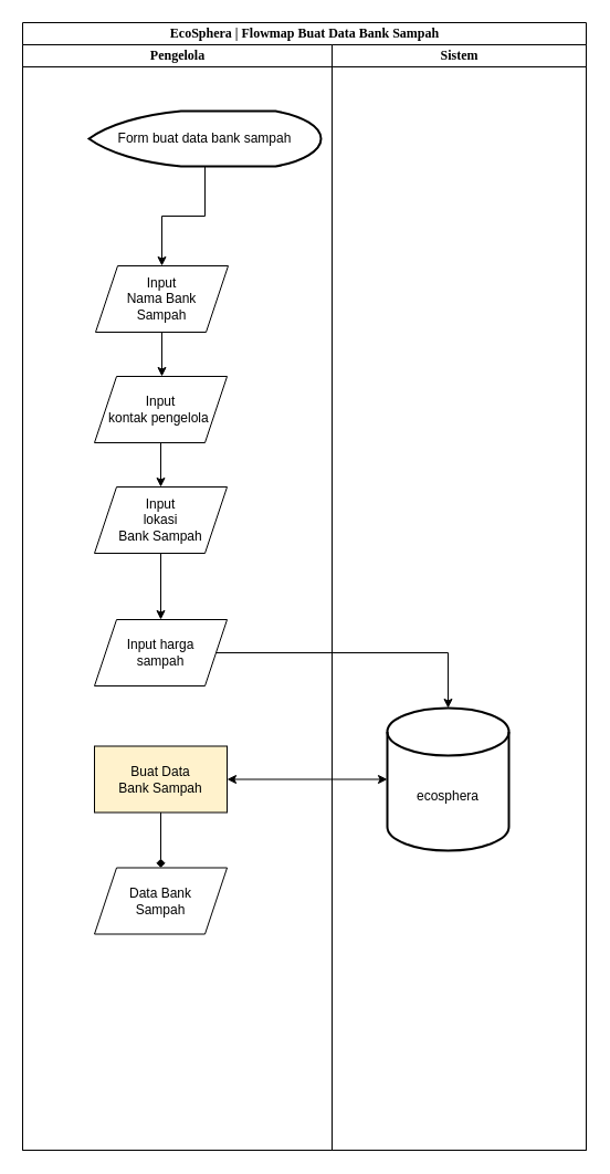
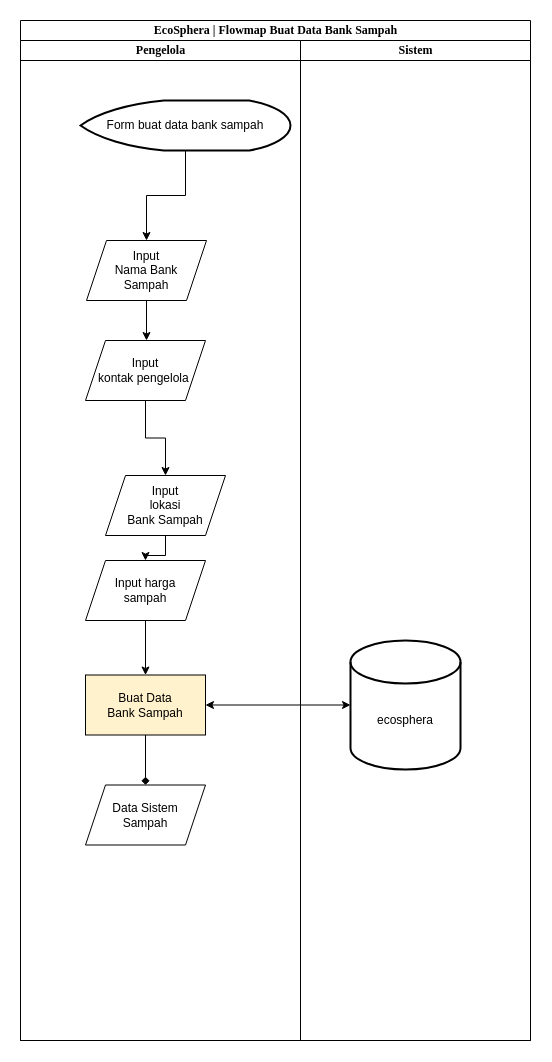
  <mxCell id="0" />
  <mxCell id="1" parent="0" />
  <mxCell id="2" value="&lt;font style=&quot;font-size: 12px;&quot;&gt;EcoSphera | Flowmap Buat Data Bank Sampah&lt;/font&gt;" style="swimlane;html=1;childLayout=stackLayout;startSize=20;rounded=0;shadow=0;labelBackgroundColor=none;strokeWidth=1;fontFamily=Times New Roman;fontSize=8;align=center;" parent="1" vertex="1"><mxGeometry x="20" y="20" width="510" height="1020" as="geometry" /></mxCell>
  <mxCell id="3" value="" style="endArrow=classic;startArrow=classic;html=1;rounded=0;entryX=0;entryY=0.5;entryDx=0;entryDy=0;entryPerimeter=0;" parent="2" source="15" target="20" edge="1"><mxGeometry width="50" height="50" relative="1" as="geometry"><mxPoint x="250" y="714.5" as="sourcePoint" /><mxPoint x="300" y="664.5" as="targetPoint" /></mxGeometry></mxCell>
  <mxCell id="4" value="Pengelola" style="swimlane;html=1;startSize=20;fontFamily=Times New Roman;" parent="2" vertex="1"><mxGeometry y="20" width="280" height="1000" as="geometry"><mxRectangle y="20" width="40" height="1000" as="alternateBounds" /></mxGeometry></mxCell>
  <mxCell id="5" style="edgeStyle=elbowEdgeStyle;rounded=0;orthogonalLoop=1;jettySize=auto;html=1;entryX=0.5;entryY=0;entryDx=0;entryDy=0;entryPerimeter=0;" parent="4" edge="1"><mxGeometry relative="1" as="geometry"><mxPoint x="124.793" y="559.793" as="sourcePoint" /></mxGeometry></mxCell>
  <mxCell id="6" style="edgeStyle=orthogonalEdgeStyle;rounded=0;orthogonalLoop=1;jettySize=auto;html=1;" parent="4" source="7" target="8" edge="1"><mxGeometry relative="1" as="geometry" /></mxCell>
  <mxCell id="7" value="Form buat data bank sampah" style="strokeWidth=2;html=1;shape=mxgraph.flowchart.display;whiteSpace=wrap;" parent="4" vertex="1"><mxGeometry x="60" y="60" width="210" height="50" as="geometry" /></mxCell>
  <mxCell id="8" value="Input&lt;br&gt;Nama Bank&lt;br&gt;Sampah" style="shape=parallelogram;perimeter=parallelogramPerimeter;whiteSpace=wrap;html=1;fixedSize=1;" parent="4" vertex="1"><mxGeometry x="66" y="200" width="120" height="60" as="geometry" /></mxCell>
  <mxCell id="9" value="Input&lt;br&gt;kontak pengelola&amp;nbsp;" style="shape=parallelogram;perimeter=parallelogramPerimeter;whiteSpace=wrap;html=1;fixedSize=1;" parent="4" vertex="1"><mxGeometry x="65" y="300" width="120" height="60" as="geometry" /></mxCell>
  <mxCell id="10" value="" style="edgeStyle=orthogonalEdgeStyle;rounded=0;orthogonalLoop=1;jettySize=auto;html=1;" parent="4" source="8" target="9" edge="1"><mxGeometry relative="1" as="geometry"><Array as="points"><mxPoint x="125" y="260" /><mxPoint x="125" y="260" /></Array></mxGeometry></mxCell>
  <mxCell id="11" style="edgeStyle=orthogonalEdgeStyle;rounded=0;orthogonalLoop=1;jettySize=auto;html=1;entryX=0.5;entryY=0;entryDx=0;entryDy=0;" parent="4" source="12" target="18" edge="1"><mxGeometry relative="1" as="geometry" /></mxCell>
- <mxCell id="12" value="Input&lt;br&gt;lokasi&lt;br&gt;Bank Sampah" style="shape=parallelogram;perimeter=parallelogramPerimeter;whiteSpace=wrap;html=1;fixedSize=1;" parent="4" vertex="1"><mxGeometry x="65" y="400" width="120" height="60" as="geometry" /></mxCell>
+ <mxCell id="12" value="Input&lt;br&gt;lokasi&lt;br&gt;Bank Sampah" style="shape=parallelogram;perimeter=parallelogramPerimeter;whiteSpace=wrap;html=1;fixedSize=1;" parent="4" vertex="1"><mxGeometry x="85" y="435" width="120" height="60" as="geometry" /></mxCell>
  <mxCell id="13" value="" style="edgeStyle=orthogonalEdgeStyle;rounded=0;orthogonalLoop=1;jettySize=auto;html=1;" parent="4" source="9" target="12" edge="1"><mxGeometry relative="1" as="geometry" /></mxCell>
  <mxCell id="14" style="edgeStyle=orthogonalEdgeStyle;rounded=0;orthogonalLoop=1;jettySize=auto;html=1;entryX=0.5;entryY=0;entryDx=0;entryDy=0;endArrow=diamond;" parent="4" source="15" target="16" edge="1"><mxGeometry relative="1" as="geometry" /></mxCell>
  <mxCell id="15" value="Buat Data&lt;br&gt;Bank Sampah" style="rounded=0;whiteSpace=wrap;html=1;fillColor=#fff2cc;" parent="4" vertex="1"><mxGeometry x="65" y="634.5" width="120" height="60" as="geometry" /></mxCell>
- <mxCell id="16" value="Data Bank&lt;br&gt;Sampah" style="shape=parallelogram;perimeter=parallelogramPerimeter;whiteSpace=wrap;html=1;fixedSize=1;" parent="4" vertex="1"><mxGeometry x="65" y="744.5" width="120" height="60" as="geometry" /></mxCell>
- <mxCell id="17" style="edgeStyle=orthogonalEdgeStyle;rounded=0;orthogonalLoop=1;jettySize=auto;html=1;" parent="4" source="18" target="20" edge="1"><mxGeometry relative="1" as="geometry" /></mxCell>
+ <mxCell id="16" value="Data Sistem&lt;br&gt;Sampah" style="shape=parallelogram;perimeter=parallelogramPerimeter;whiteSpace=wrap;html=1;fixedSize=1;" parent="4" vertex="1"><mxGeometry x="65" y="744.5" width="120" height="60" as="geometry" /></mxCell>
+ <mxCell id="17" style="edgeStyle=orthogonalEdgeStyle;rounded=0;orthogonalLoop=1;jettySize=auto;html=1;entryX=0.5;entryY=0;entryDx=0;entryDy=0;" parent="4" source="18" target="15" edge="1"><mxGeometry relative="1" as="geometry" /></mxCell>
  <mxCell id="18" value="Input harga&lt;br&gt;sampah" style="shape=parallelogram;perimeter=parallelogramPerimeter;whiteSpace=wrap;html=1;fixedSize=1;" parent="4" vertex="1"><mxGeometry x="65" y="520" width="120" height="60" as="geometry" /></mxCell>
  <mxCell id="19" value="Sistem" style="swimlane;html=1;startSize=20;fontFamily=Times New Roman;" parent="2" vertex="1"><mxGeometry x="280" y="20" width="230" height="1000" as="geometry" /></mxCell>
  <mxCell id="20" value="&lt;div&gt;&lt;br&gt;&lt;/div&gt;&lt;div&gt;&lt;br&gt;&lt;/div&gt;ecosphera&lt;div&gt;&lt;/div&gt;" style="strokeWidth=2;html=1;shape=mxgraph.flowchart.database;whiteSpace=wrap;" parent="19" vertex="1"><mxGeometry x="50" y="600" width="110" height="129" as="geometry" /></mxCell>
